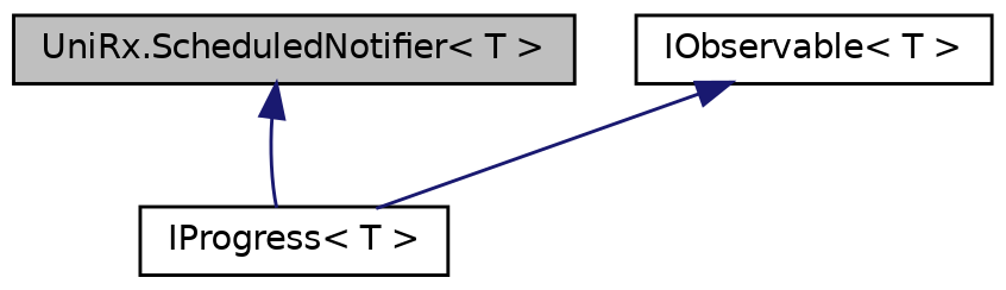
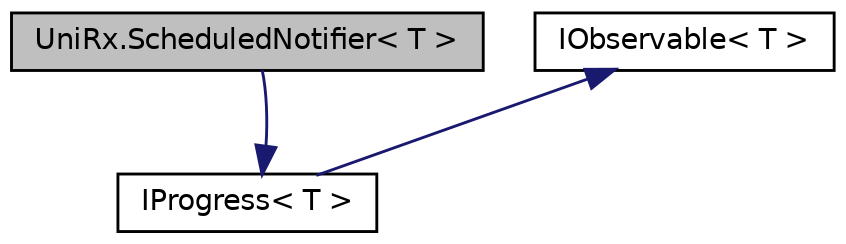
  digraph {
    node [color=black fillcolor=white fontname=Helvetica fontsize=10 shape=record style=filled]
    edge [color=midnightblue dir=back fontname=Helvetica fontsize=10 labelfontname=Helvetica labelfontsize=10 style=solid]
    n1 [fillcolor=grey75 fontcolor=black height=0.2 label="UniRx.ScheduledNotifier\< T \>" width=0.4]
    n2 [height=0.2 label="IObservable\< T \>" width=0.4]
    n3 [height=0.2 label="IProgress\< T \>" width=0.4]
    n2 -> n3
-   n1 -> n3
+   n3 -> n1
  }
